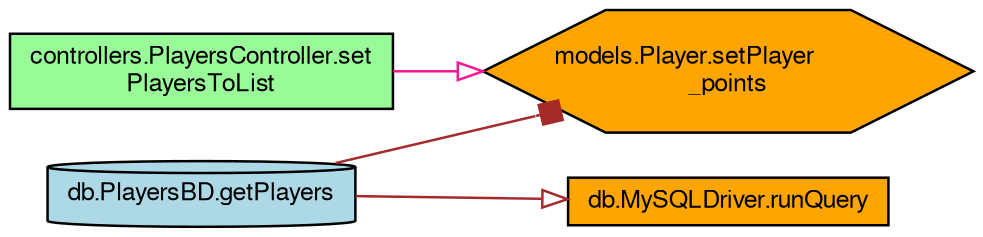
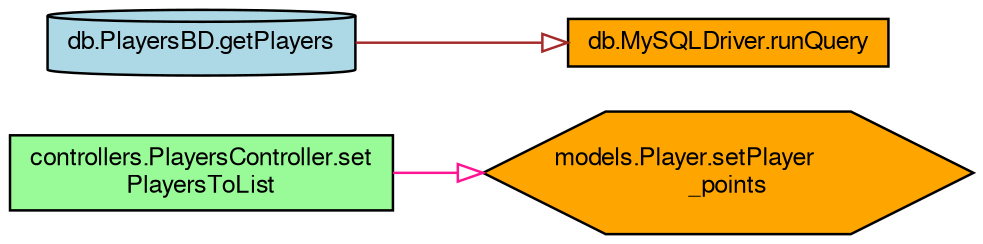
  digraph {
    rankdir=LR
    node [color=black fillcolor=orange fontname=FreeSans fontsize=10 shape=box style=filled]
    edge [arrowhead=onormal color=brown fontname=FreeSans fontsize=10 labelfontname=FreeSans labelfontsize=10 style=solid]
    n1 [fillcolor=palegreen fontcolor=black height=0.2 label="controllers.PlayersController.set\lPlayersToList" width=0.4]
    n2 [height=0.2 label="models.Player.setPlayer\l_points" shape=hexagon width=0.4]
    n3 [fillcolor=lightblue height=0.2 label="db.PlayersBD.getPlayers" shape=cylinder width=0.4]
    n4 [height=0.2 label="db.MySQLDriver.runQuery" width=0.4]
    n1 -> n2 [color=deeppink]
-   n3 -> n2 [arrowhead=box]
    n3 -> n4
  }
